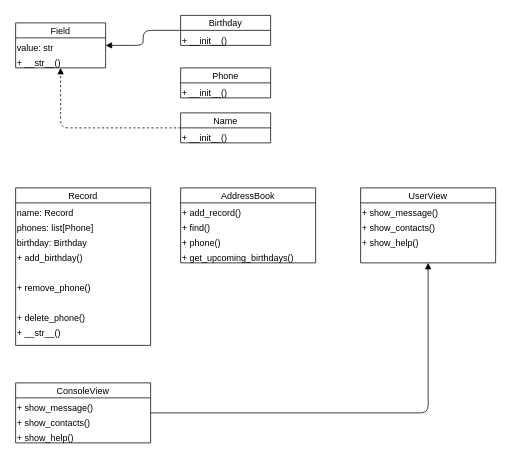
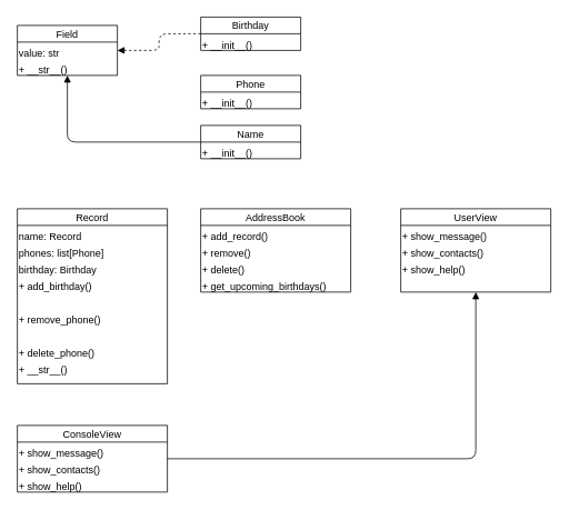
  <mxCell id="0" />
  <mxCell id="1" parent="0" />
  <mxCell id="2" value="Field" style="shape=swimlane;startSize=20;" vertex="1" parent="1"><mxGeometry x="20" y="30" width="120" height="60" as="geometry" /></mxCell>
  <mxCell id="3" value="value: str" style="text;html=1;whiteSpace=wrap;align=left;" vertex="1" parent="2"><mxGeometry y="20" width="120" height="20" as="geometry" /></mxCell>
  <mxCell id="4" value="+ __str__()" style="text;html=1;whiteSpace=wrap;align=left;" vertex="1" parent="2"><mxGeometry y="40" width="120" height="20" as="geometry" /></mxCell>
  <mxCell id="5" value="Name" style="shape=swimlane;startSize=20;" vertex="1" parent="1"><mxGeometry x="240" y="150" width="120" height="40" as="geometry" /></mxCell>
  <mxCell id="6" value="+ __init__()" style="text;html=1;whiteSpace=wrap;align=left;" vertex="1" parent="5"><mxGeometry y="20" width="120" height="20" as="geometry" /></mxCell>
- <mxCell id="7" style="endArrow=block;endFill=1;edgeStyle=orthogonalEdgeStyle;dashed=1;" edge="1" parent="1" source="5" target="2"><mxGeometry relative="1" as="geometry" /></mxCell>
+ <mxCell id="7" style="endArrow=block;endFill=1;edgeStyle=orthogonalEdgeStyle;" edge="1" parent="1" source="5" target="2"><mxGeometry relative="1" as="geometry" /></mxCell>
  <mxCell id="8" value="Phone" style="shape=swimlane;startSize=20;" vertex="1" parent="1"><mxGeometry x="240" y="90" width="120" height="40" as="geometry" /></mxCell>
  <mxCell id="9" value="+ __init__()" style="text;html=1;whiteSpace=wrap;align=left;" vertex="1" parent="8"><mxGeometry y="20" width="120" height="20" as="geometry" /></mxCell>
  <mxCell id="10" value="Birthday" style="shape=swimlane;startSize=20;" vertex="1" parent="1"><mxGeometry x="240" y="20" width="120" height="40" as="geometry" /></mxCell>
  <mxCell id="11" value="+ __init__()" style="text;html=1;whiteSpace=wrap;align=left;" vertex="1" parent="10"><mxGeometry y="20" width="120" height="20" as="geometry" /></mxCell>
- <mxCell id="12" style="endArrow=block;endFill=1;edgeStyle=orthogonalEdgeStyle;" edge="1" parent="1" source="10" target="2"><mxGeometry relative="1" as="geometry" /></mxCell>
+ <mxCell id="12" style="endArrow=block;endFill=1;edgeStyle=orthogonalEdgeStyle;dashed=1;" edge="1" parent="1" source="10" target="2"><mxGeometry relative="1" as="geometry" /></mxCell>
  <mxCell id="13" value="Record" style="shape=swimlane;startSize=20;" vertex="1" parent="1"><mxGeometry x="20" y="250" width="180" height="210" as="geometry" /></mxCell>
  <mxCell id="14" value="name: Record" style="text;html=1;whiteSpace=wrap;align=left;" vertex="1" parent="13"><mxGeometry y="20" width="180" height="20" as="geometry" /></mxCell>
  <mxCell id="15" value="phones: list[Phone]" style="text;html=1;whiteSpace=wrap;align=left;" vertex="1" parent="13"><mxGeometry y="40" width="180" height="20" as="geometry" /></mxCell>
  <mxCell id="16" value="birthday: Birthday" style="text;html=1;whiteSpace=wrap;align=left;" vertex="1" parent="13"><mxGeometry y="60" width="180" height="20" as="geometry" /></mxCell>
  <mxCell id="17" value="+ add_birthday()" style="text;html=1;whiteSpace=wrap;align=left;" vertex="1" parent="13"><mxGeometry y="80" width="180" height="20" as="geometry" /></mxCell>
  <mxCell id="18" value="+ remove_phone()" style="text;html=1;whiteSpace=wrap;align=left;" vertex="1" parent="13"><mxGeometry y="120" width="180" height="20" as="geometry" /></mxCell>
  <mxCell id="19" value="+ delete_phone()" style="text;html=1;whiteSpace=wrap;align=left;" vertex="1" parent="13"><mxGeometry y="160" width="180" height="20" as="geometry" /></mxCell>
  <mxCell id="20" value="+ __str__()" style="text;html=1;whiteSpace=wrap;align=left;" vertex="1" parent="13"><mxGeometry y="180" width="180" height="20" as="geometry" /></mxCell>
  <mxCell id="21" value="AddressBook" style="shape=swimlane;startSize=20;" vertex="1" parent="1"><mxGeometry x="240" y="250" width="180" height="100" as="geometry" /></mxCell>
  <mxCell id="22" value="+ add_record()" style="text;html=1;whiteSpace=wrap;align=left;" vertex="1" parent="21"><mxGeometry y="20" width="180" height="20" as="geometry" /></mxCell>
- <mxCell id="23" value="+ find()" style="text;html=1;whiteSpace=wrap;align=left;" vertex="1" parent="21"><mxGeometry y="40" width="180" height="20" as="geometry" /></mxCell>
- <mxCell id="24" value="+ phone()" style="text;html=1;whiteSpace=wrap;align=left;" vertex="1" parent="21"><mxGeometry y="60" width="180" height="20" as="geometry" /></mxCell>
+ <mxCell id="23" value="+ remove()" style="text;html=1;whiteSpace=wrap;align=left;" vertex="1" parent="21"><mxGeometry y="40" width="180" height="20" as="geometry" /></mxCell>
+ <mxCell id="24" value="+ delete()" style="text;html=1;whiteSpace=wrap;align=left;" vertex="1" parent="21"><mxGeometry y="60" width="180" height="20" as="geometry" /></mxCell>
  <mxCell id="25" value="+ get_upcoming_birthdays()" style="text;html=1;whiteSpace=wrap;align=left;" vertex="1" parent="21"><mxGeometry y="80" width="180" height="20" as="geometry" /></mxCell>
  <mxCell id="26" value="UserView" style="shape=swimlane;startSize=20;" vertex="1" parent="1"><mxGeometry x="480" y="250" width="180" height="100" as="geometry" /></mxCell>
  <mxCell id="27" value="+ show_message()" style="text;html=1;whiteSpace=wrap;align=left;" vertex="1" parent="26"><mxGeometry y="20" width="180" height="20" as="geometry" /></mxCell>
  <mxCell id="28" value="+ show_contacts()" style="text;html=1;whiteSpace=wrap;align=left;" vertex="1" parent="26"><mxGeometry y="40" width="180" height="20" as="geometry" /></mxCell>
  <mxCell id="29" value="+ show_help()" style="text;html=1;whiteSpace=wrap;align=left;" vertex="1" parent="26"><mxGeometry y="60" width="180" height="20" as="geometry" /></mxCell>
  <mxCell id="30" value="ConsoleView" style="shape=swimlane;startSize=20;" vertex="1" parent="1"><mxGeometry x="20" y="510" width="180" height="80" as="geometry" /></mxCell>
  <mxCell id="31" value="+ show_message()" style="text;html=1;whiteSpace=wrap;align=left;" vertex="1" parent="30"><mxGeometry y="20" width="180" height="20" as="geometry" /></mxCell>
  <mxCell id="32" value="+ show_contacts()" style="text;html=1;whiteSpace=wrap;align=left;" vertex="1" parent="30"><mxGeometry y="40" width="180" height="20" as="geometry" /></mxCell>
  <mxCell id="33" value="+ show_help()" style="text;html=1;whiteSpace=wrap;align=left;" vertex="1" parent="30"><mxGeometry y="60" width="180" height="20" as="geometry" /></mxCell>
  <mxCell id="34" style="endArrow=block;endFill=1;edgeStyle=orthogonalEdgeStyle;" edge="1" parent="1" source="30" target="26"><mxGeometry relative="1" as="geometry" /></mxCell>
